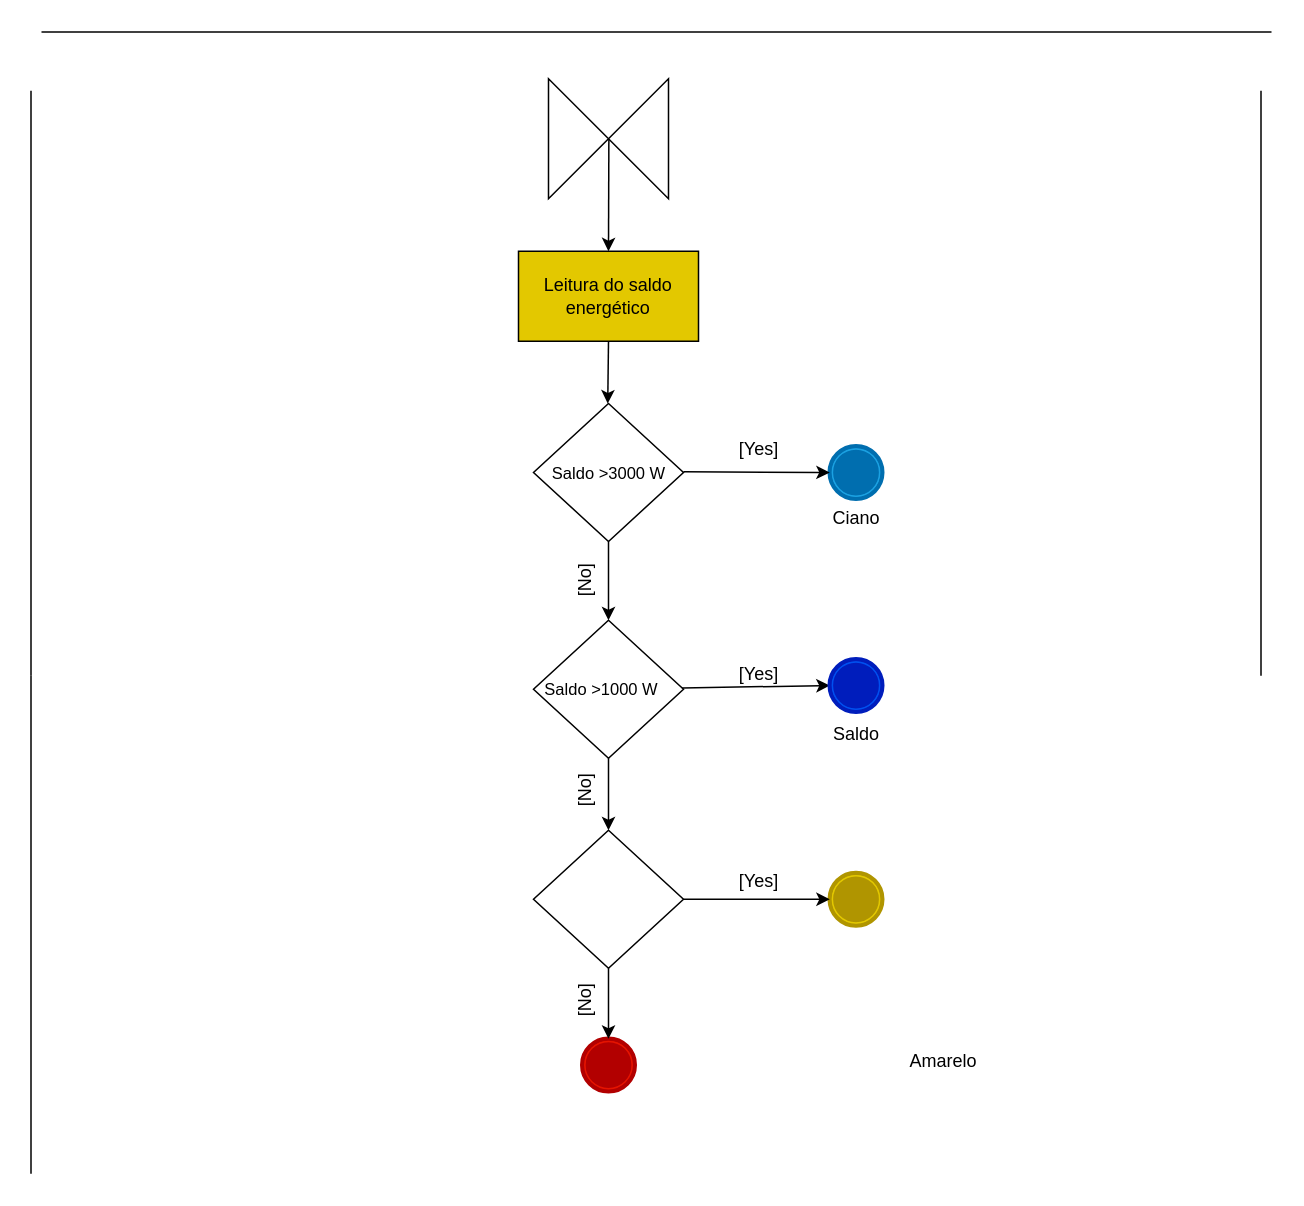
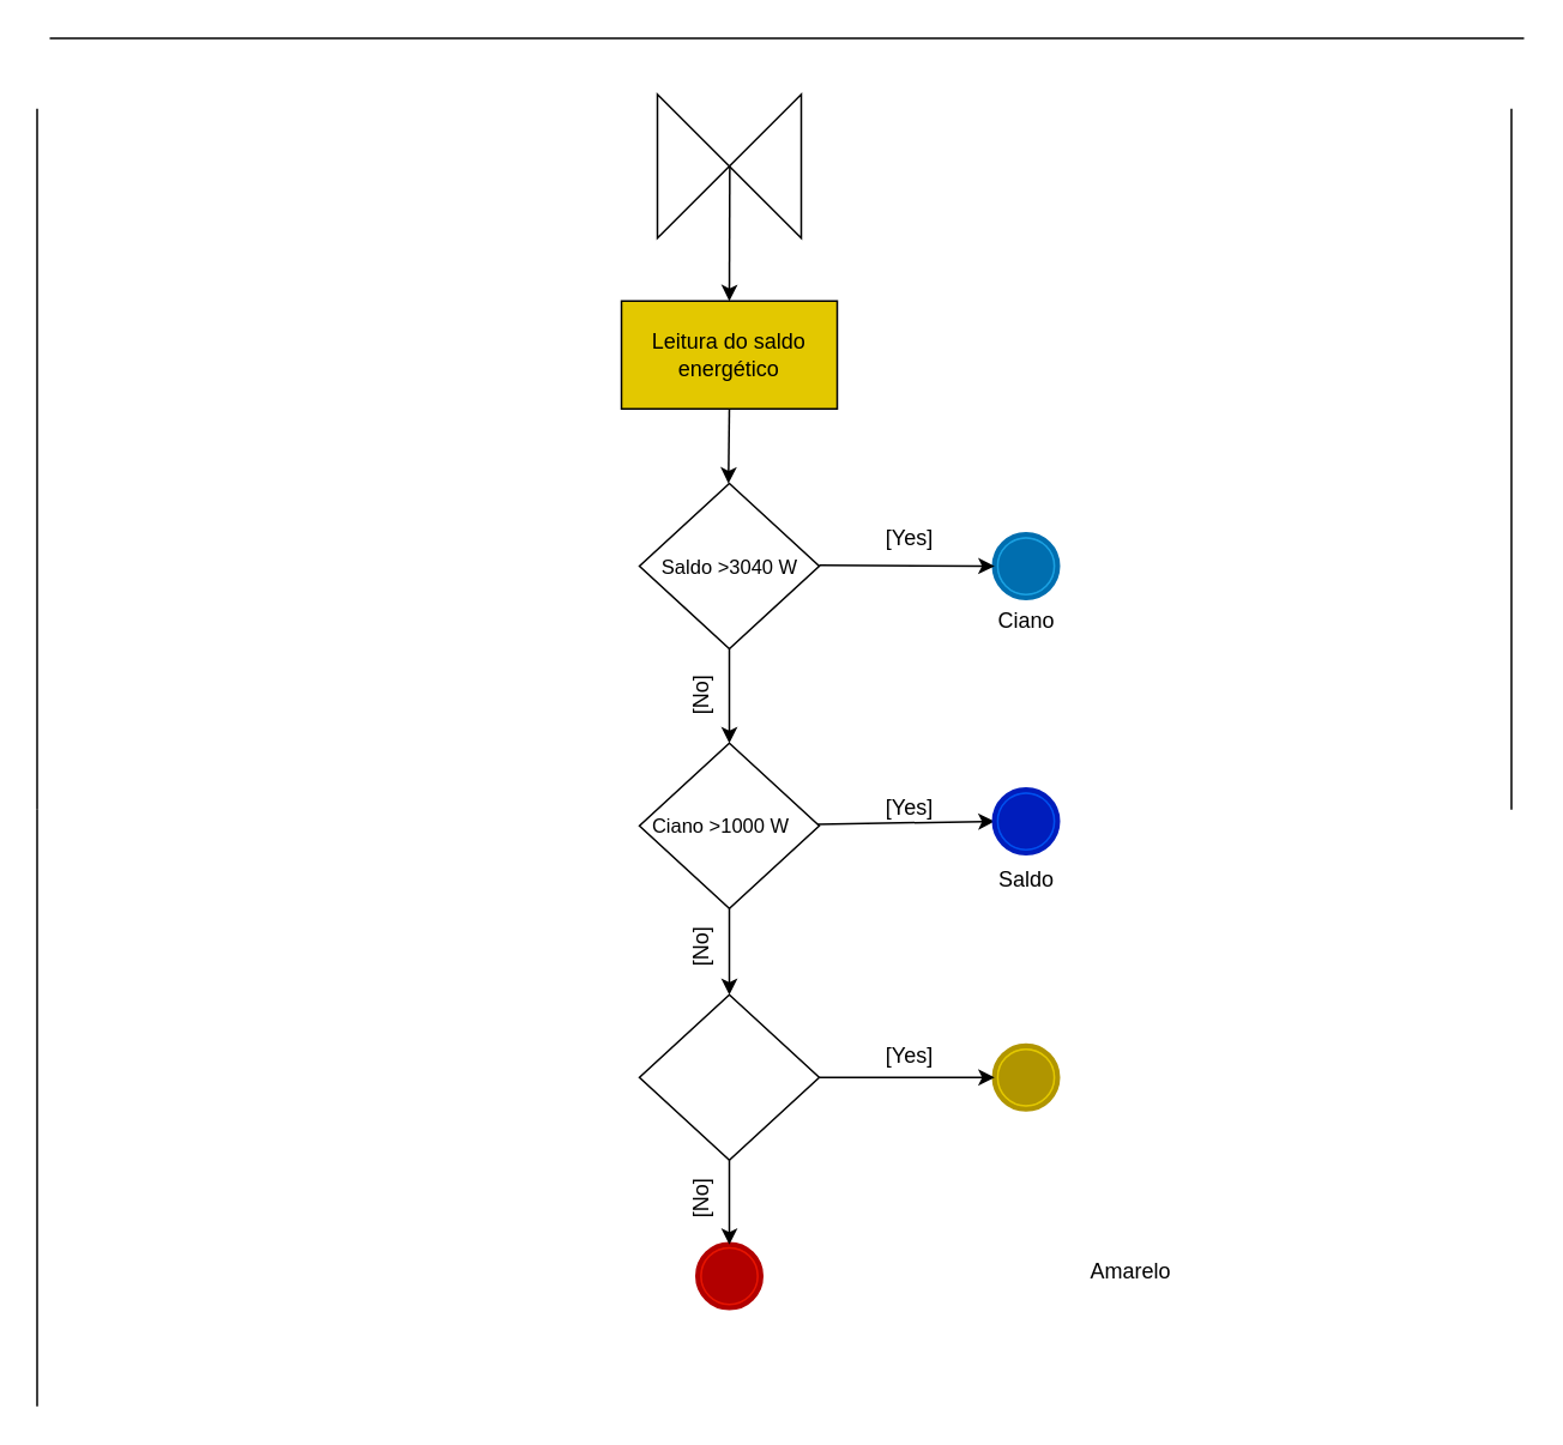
  <mxCell id="0" />
  <mxCell id="1" parent="0" />
  <mxCell id="2" value="" style="rhombus;whiteSpace=wrap;html=1;" parent="1" vertex="1"><mxGeometry x="355" y="268.5" width="100" height="92" as="geometry" /></mxCell>
  <mxCell id="3" value="" style="points=[[0.145,0.145,0],[0.5,0,0],[0.855,0.145,0],[1,0.5,0],[0.855,0.855,0],[0.5,1,0],[0.145,0.855,0],[0,0.5,0]];shape=mxgraph.bpmn.event;html=1;verticalLabelPosition=bottom;labelBackgroundColor=#ffffff;verticalAlign=top;align=center;perimeter=ellipsePerimeter;outlineConnect=0;aspect=fixed;outline=end;symbol=terminate;fillColor=#1ba1e2;fontColor=#ffffff;strokeColor=#006EAF;" parent="1" vertex="1"><mxGeometry x="552.5" y="297" width="35" height="35" as="geometry" /></mxCell>
  <mxCell id="4" value="Ciano" style="text;html=1;align=center;verticalAlign=middle;resizable=0;points=[];autosize=1;strokeColor=none;fillColor=none;" parent="1" vertex="1"><mxGeometry x="545" y="329.5" width="50" height="30" as="geometry" /></mxCell>
  <mxCell id="5" value="" style="shape=collate;whiteSpace=wrap;html=1;rotation=90;" parent="1" vertex="1"><mxGeometry x="365" y="52" width="80" height="80" as="geometry" /></mxCell>
  <mxCell id="6" value="" style="points=[[0.145,0.145,0],[0.5,0,0],[0.855,0.145,0],[1,0.5,0],[0.855,0.855,0],[0.5,1,0],[0.145,0.855,0],[0,0.5,0]];shape=mxgraph.bpmn.event;html=1;verticalLabelPosition=bottom;labelBackgroundColor=#ffffff;verticalAlign=top;align=center;perimeter=ellipsePerimeter;outlineConnect=0;aspect=fixed;outline=end;symbol=terminate;fillColor=#e51400;fontColor=#ffffff;strokeColor=light-dark(#B20000, #f50000);" parent="1" vertex="1"><mxGeometry x="387.5" y="692" width="35" height="35" as="geometry" /></mxCell>
  <mxCell id="7" value="" style="endArrow=classic;html=1;rounded=0;exitX=1.006;exitY=0.503;exitDx=0;exitDy=0;exitPerimeter=0;entryX=0;entryY=0.5;entryDx=0;entryDy=0;entryPerimeter=0;" parent="1" target="3" edge="1"><mxGeometry width="50" height="50" relative="1" as="geometry"><mxPoint x="455" y="314" as="sourcePoint" /><mxPoint x="570" y="312" as="targetPoint" /></mxGeometry></mxCell>
  <mxCell id="8" value="" style="points=[[0.145,0.145,0],[0.5,0,0],[0.855,0.145,0],[1,0.5,0],[0.855,0.855,0],[0.5,1,0],[0.145,0.855,0],[0,0.5,0]];shape=mxgraph.bpmn.event;html=1;verticalLabelPosition=bottom;labelBackgroundColor=#ffffff;verticalAlign=top;align=center;perimeter=ellipsePerimeter;outlineConnect=0;aspect=fixed;outline=end;symbol=terminate;fillColor=#e3c800;fontColor=#000000;strokeColor=light-dark(#B09500,#FFFF33);" parent="1" vertex="1"><mxGeometry x="552.5" y="581.5" width="35" height="35" as="geometry" /></mxCell>
  <mxCell id="9" value="[Yes]" style="text;html=1;align=center;verticalAlign=middle;resizable=0;points=[];autosize=1;strokeColor=none;fillColor=none;" parent="1" vertex="1"><mxGeometry x="480" y="284" width="50" height="30" as="geometry" /></mxCell>
  <mxCell id="10" value="[No&lt;span style=&quot;background-color: transparent; color: light-dark(rgb(0, 0, 0), rgb(255, 255, 255));&quot;&gt;]&lt;/span&gt;" style="text;html=1;align=center;verticalAlign=middle;resizable=0;points=[];autosize=1;strokeColor=none;fillColor=none;rotation=-90;" parent="1" vertex="1"><mxGeometry x="365" y="372" width="50" height="30" as="geometry" /></mxCell>
  <mxCell id="11" value="" style="endArrow=none;html=1;rounded=0;" parent="1" edge="1"><mxGeometry width="50" height="50" relative="1" as="geometry"><mxPoint y="450" as="sourcePoint" x="20" /><mxPoint y="60" as="targetPoint" x="20" /></mxGeometry></mxCell>
  <mxCell id="12" value="" style="endArrow=none;html=1;rounded=0;" parent="1" edge="1"><mxGeometry width="50" height="50" relative="1" as="geometry"><mxPoint x="840" y="450" as="sourcePoint" /><mxPoint x="840" y="60" as="targetPoint" /></mxGeometry></mxCell>
  <mxCell id="13" value="" style="endArrow=none;html=1;rounded=0;" parent="1" edge="1"><mxGeometry width="50" height="50" relative="1" as="geometry"><mxPoint y="450" as="sourcePoint" x="20" /><mxPoint y="782" as="targetPoint" x="20" /></mxGeometry></mxCell>
  <mxCell id="14" value="" style="endArrow=none;html=1;rounded=0;" parent="1" edge="1"><mxGeometry width="50" height="50" relative="1" as="geometry"><mxPoint x="27" y="20.82" as="sourcePoint" /><mxPoint x="847" y="20.82" as="targetPoint" /></mxGeometry></mxCell>
  <mxCell id="15" value="Leitura do saldo energético" style="rounded=0;whiteSpace=wrap;html=1;fillColor=#e3c800;" vertex="1" parent="1"><mxGeometry x="345" y="167" width="120" height="60" as="geometry" /></mxCell>
- <mxCell id="16" value="&lt;font style=&quot;font-size: 11px;&quot;&gt;Saldo &amp;gt;3000 W&lt;/font&gt;" style="text;html=1;align=center;verticalAlign=middle;resizable=0;points=[];autosize=1;strokeColor=none;fillColor=none;" vertex="1" parent="1"><mxGeometry x="355" y="299.5" width="100" height="30" as="geometry" /></mxCell>
+ <mxCell id="16" value="&lt;font style=&quot;font-size: 11px;&quot;&gt;Saldo &amp;gt;3040 W&lt;/font&gt;" style="text;html=1;align=center;verticalAlign=middle;resizable=0;points=[];autosize=1;strokeColor=none;fillColor=none;" vertex="1" parent="1"><mxGeometry x="355" y="299.5" width="100" height="30" as="geometry" /></mxCell>
  <mxCell id="17" value="" style="rhombus;whiteSpace=wrap;html=1;" vertex="1" parent="1"><mxGeometry x="355" y="413" width="100" height="92" as="geometry" /></mxCell>
- <mxCell id="18" value="&lt;font style=&quot;font-size: 11px;&quot;&gt;Saldo &amp;gt;1000 W&lt;/font&gt;" style="text;html=1;align=center;verticalAlign=middle;resizable=0;points=[];autosize=1;strokeColor=none;fillColor=none;" vertex="1" parent="1"><mxGeometry x="350" y="444" width="100" height="30" as="geometry" /></mxCell>
+ <mxCell id="18" value="&lt;font style=&quot;font-size: 11px;&quot;&gt;Ciano &amp;gt;1000 W&lt;/font&gt;" style="text;html=1;align=center;verticalAlign=middle;resizable=0;points=[];autosize=1;strokeColor=none;fillColor=none;" vertex="1" parent="1"><mxGeometry x="350" y="444" width="100" height="30" as="geometry" /></mxCell>
  <mxCell id="19" value="" style="rhombus;whiteSpace=wrap;html=1;" vertex="1" parent="1"><mxGeometry x="355" y="553" width="100" height="92" as="geometry" /></mxCell>
  <mxCell id="20" value="" style="endArrow=classic;html=1;rounded=0;" edge="1" parent="1" source="2" target="17"><mxGeometry width="50" height="50" relative="1" as="geometry"><mxPoint x="404.5" y="360.5" as="sourcePoint" /><mxPoint x="404.5" y="410.5" as="targetPoint" /></mxGeometry></mxCell>
  <mxCell id="21" value="" style="endArrow=classic;html=1;rounded=0;entryX=0;entryY=0.5;entryDx=0;entryDy=0;entryPerimeter=0;" edge="1" parent="1" source="17" target="31"><mxGeometry width="50" height="50" relative="1" as="geometry"><mxPoint x="455" y="458.5" as="sourcePoint" /><mxPoint x="550" y="459" as="targetPoint" /></mxGeometry></mxCell>
  <mxCell id="22" value="[Yes]" style="text;html=1;align=center;verticalAlign=middle;resizable=0;points=[];autosize=1;strokeColor=none;fillColor=none;" vertex="1" parent="1"><mxGeometry x="480" y="434" width="50" height="30" as="geometry" /></mxCell>
  <mxCell id="23" value="[No&lt;span style=&quot;background-color: transparent; color: light-dark(rgb(0, 0, 0), rgb(255, 255, 255));&quot;&gt;]&lt;/span&gt;" style="text;html=1;align=center;verticalAlign=middle;resizable=0;points=[];autosize=1;strokeColor=none;fillColor=none;rotation=-90;" vertex="1" parent="1"><mxGeometry x="365" y="512" width="50" height="30" as="geometry" /></mxCell>
  <mxCell id="24" value="" style="endArrow=classic;html=1;rounded=0;" edge="1" parent="1" source="17" target="19"><mxGeometry width="50" height="50" relative="1" as="geometry"><mxPoint x="404.5" y="505" as="sourcePoint" /><mxPoint x="404.5" y="555" as="targetPoint" /></mxGeometry></mxCell>
  <mxCell id="25" value="" style="endArrow=classic;html=1;rounded=0;entryX=0;entryY=0.5;entryDx=0;entryDy=0;entryPerimeter=0;" edge="1" parent="1" source="19" target="8"><mxGeometry width="50" height="50" relative="1" as="geometry"><mxPoint x="452.5" y="598.5" as="sourcePoint" /><mxPoint x="540" y="602" as="targetPoint" /></mxGeometry></mxCell>
  <mxCell id="26" value="[Yes]" style="text;html=1;align=center;verticalAlign=middle;resizable=0;points=[];autosize=1;strokeColor=none;fillColor=none;" vertex="1" parent="1"><mxGeometry x="480" y="572" width="50" height="30" as="geometry" /></mxCell>
  <mxCell id="27" value="[No&lt;span style=&quot;background-color: transparent; color: light-dark(rgb(0, 0, 0), rgb(255, 255, 255));&quot;&gt;]&lt;/span&gt;" style="text;html=1;align=center;verticalAlign=middle;resizable=0;points=[];autosize=1;strokeColor=none;fillColor=none;rotation=-90;" vertex="1" parent="1"><mxGeometry x="365" y="652" width="50" height="30" as="geometry" /></mxCell>
  <mxCell id="28" value="" style="endArrow=classic;html=1;rounded=0;" edge="1" parent="1" source="19" target="6"><mxGeometry width="50" height="50" relative="1" as="geometry"><mxPoint x="404.5" y="645" as="sourcePoint" /><mxPoint x="404.5" y="695" as="targetPoint" /></mxGeometry></mxCell>
  <mxCell id="29" value="" style="endArrow=classic;html=1;rounded=0;exitX=0.5;exitY=1;exitDx=0;exitDy=0;" edge="1" parent="1" source="15"><mxGeometry width="50" height="50" relative="1" as="geometry"><mxPoint x="400" y="232" as="sourcePoint" /><mxPoint x="404.5" y="268.5" as="targetPoint" /></mxGeometry></mxCell>
  <mxCell id="30" value="" style="endArrow=classic;html=1;rounded=0;entryX=0.5;entryY=0;entryDx=0;entryDy=0;exitX=0.503;exitY=0.497;exitDx=0;exitDy=0;exitPerimeter=0;" edge="1" parent="1" source="5" target="15"><mxGeometry width="50" height="50" relative="1" as="geometry"><mxPoint x="404.5" y="132" as="sourcePoint" /><mxPoint x="404.5" y="182" as="targetPoint" /></mxGeometry></mxCell>
  <mxCell id="31" value="" style="points=[[0.145,0.145,0],[0.5,0,0],[0.855,0.145,0],[1,0.5,0],[0.855,0.855,0],[0.5,1,0],[0.145,0.855,0],[0,0.5,0]];shape=mxgraph.bpmn.event;html=1;verticalLabelPosition=bottom;labelBackgroundColor=#ffffff;verticalAlign=top;align=center;perimeter=ellipsePerimeter;outlineConnect=0;aspect=fixed;outline=end;symbol=terminate;fillColor=light-dark(#0050EF,#2B17FF);fontColor=#ffffff;strokeColor=light-dark(#001DBC,#2713FF);" vertex="1" parent="1"><mxGeometry x="552.5" y="439" width="35" height="35" as="geometry" /></mxCell>
  <mxCell id="32" value="Saldo" style="text;html=1;align=center;verticalAlign=middle;resizable=0;points=[];autosize=1;strokeColor=none;fillColor=none;" vertex="1" parent="1"><mxGeometry x="545" y="474" width="50" height="30" as="geometry" /></mxCell>
  <mxCell id="33" value="Amarelo" style="text;html=1;align=center;verticalAlign=middle;resizable=0;points=[];autosize=1;strokeColor=none;fillColor=none;" vertex="1" parent="1"><mxGeometry x="592.5" y="692" width="70" height="30" as="geometry" /></mxCell>
